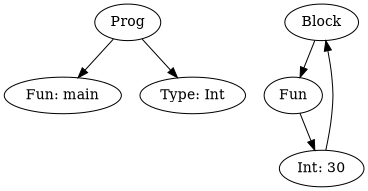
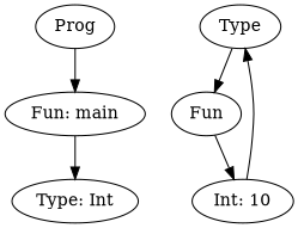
  digraph {
    n1 [label=Prog]
    n2 [label="Fun: main"]
    n3 [label="Type: Int"]
-   n4 [label=Block]
+   n4 [label=Type]
    n5 [label=Fun]
-   n6 [label="Int: 30"]
+   n6 [label="Int: 10"]
    n1 -> n2
-   n1 -> n3
+   n2 -> n3
    n4 -> n5
    n5 -> n6
    n6 -> n4
  }
